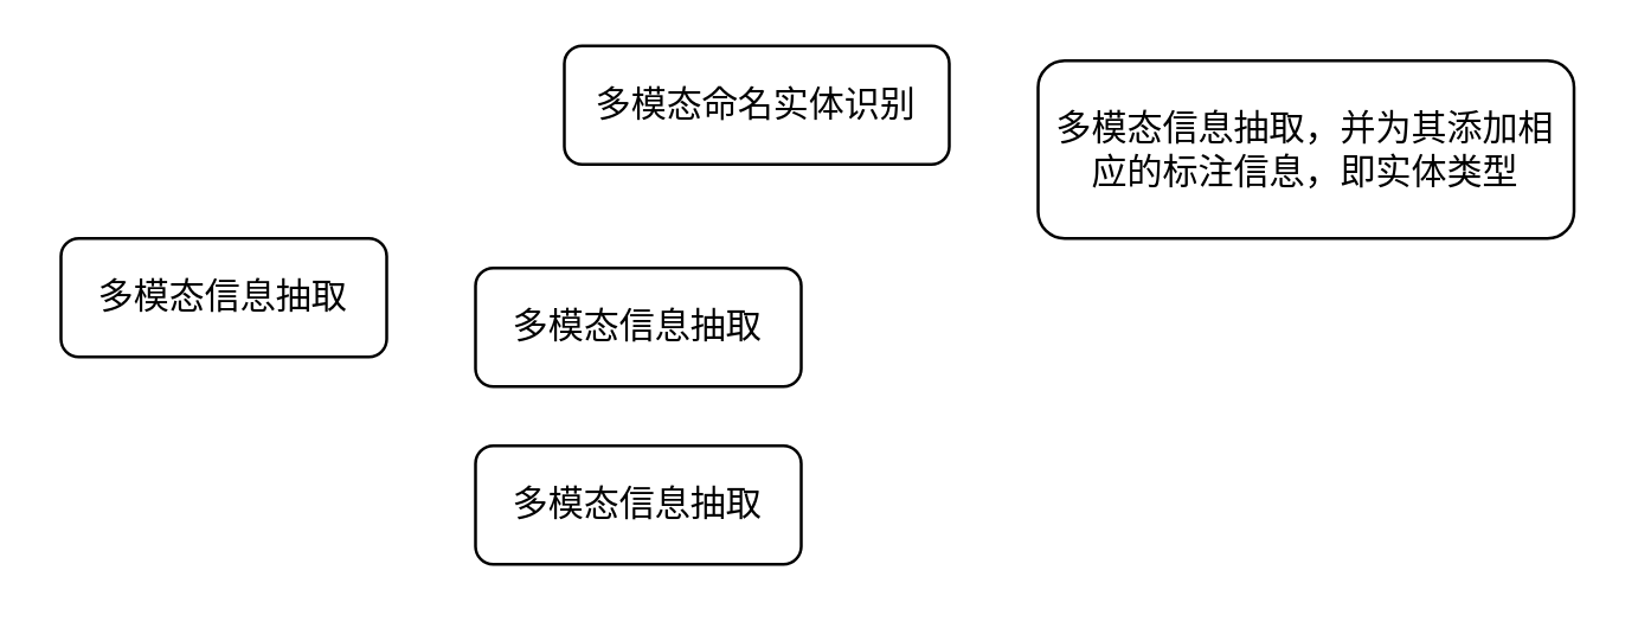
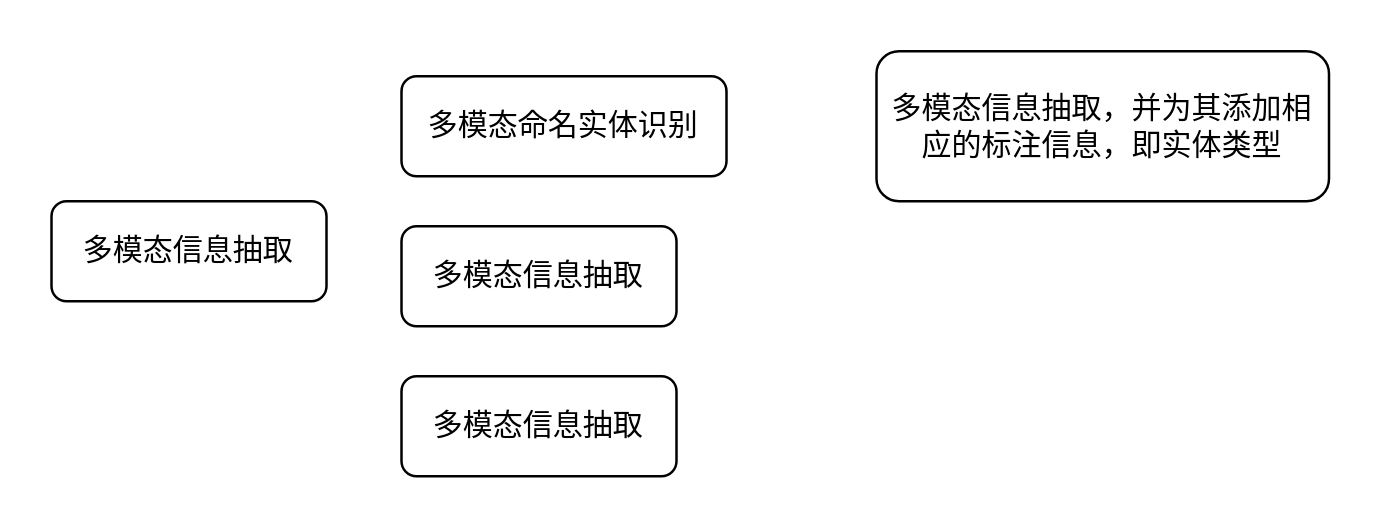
  <mxCell id="0" />
  <mxCell id="1" parent="0" />
  <mxCell id="2" value="多模态信息抽取" style="rounded=1;whiteSpace=wrap;html=1;" vertex="1" parent="1"><mxGeometry x="20" y="80" width="110" height="40" as="geometry" /></mxCell>
  <mxCell id="3" value="多模态信息抽取" style="rounded=1;whiteSpace=wrap;html=1;" vertex="1" parent="1"><mxGeometry x="160" y="90" width="110" height="40" as="geometry" /></mxCell>
- <mxCell id="4" value="多模态命名实体识别" style="rounded=1;whiteSpace=wrap;html=1;" vertex="1" parent="1"><mxGeometry x="190" y="15" width="130" height="40" as="geometry" /></mxCell>
+ <mxCell id="4" value="多模态命名实体识别" style="rounded=1;whiteSpace=wrap;html=1;" vertex="1" parent="1"><mxGeometry x="160" y="30" width="130" height="40" as="geometry" /></mxCell>
  <mxCell id="5" value="多模态信息抽取" style="rounded=1;whiteSpace=wrap;html=1;" vertex="1" parent="1"><mxGeometry x="160" y="150" width="110" height="40" as="geometry" /></mxCell>
  <mxCell id="6" value="多模态信息抽取，并为其添加相应的标注信息，即实体类型" style="rounded=1;whiteSpace=wrap;html=1;" vertex="1" parent="1"><mxGeometry x="350" y="20" width="181" height="60" as="geometry" /></mxCell>
